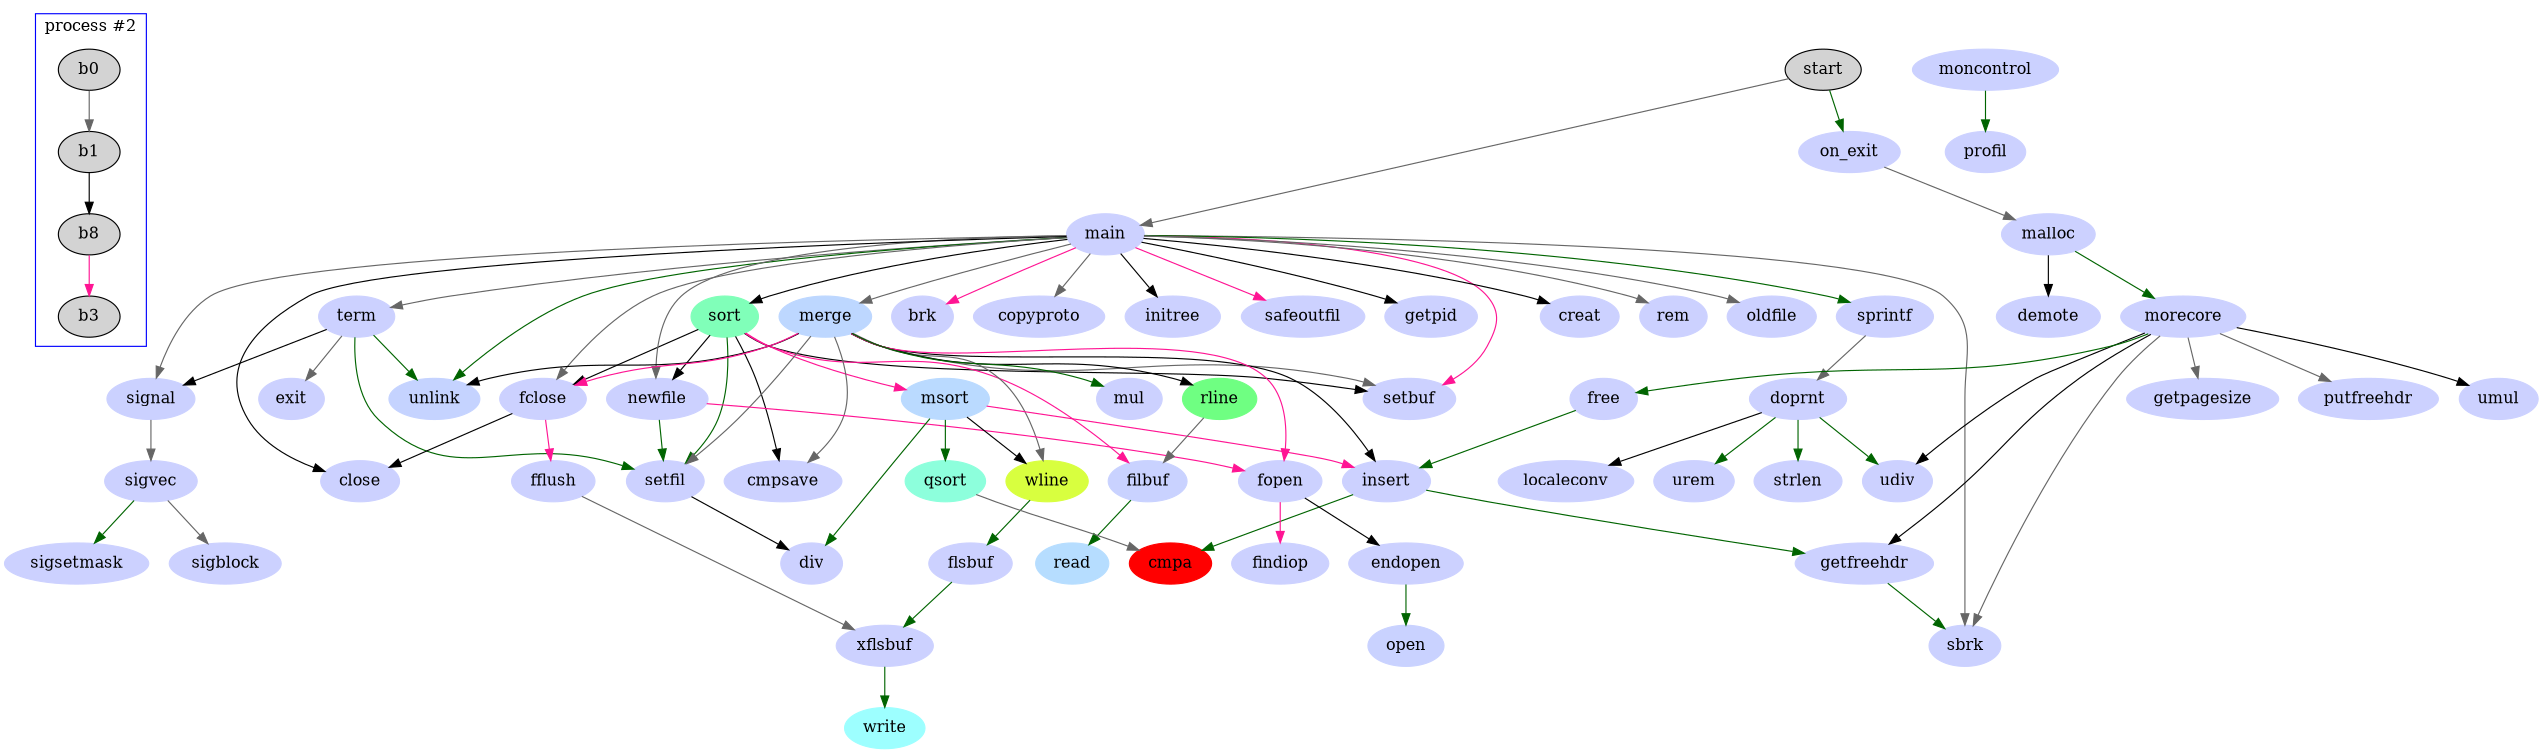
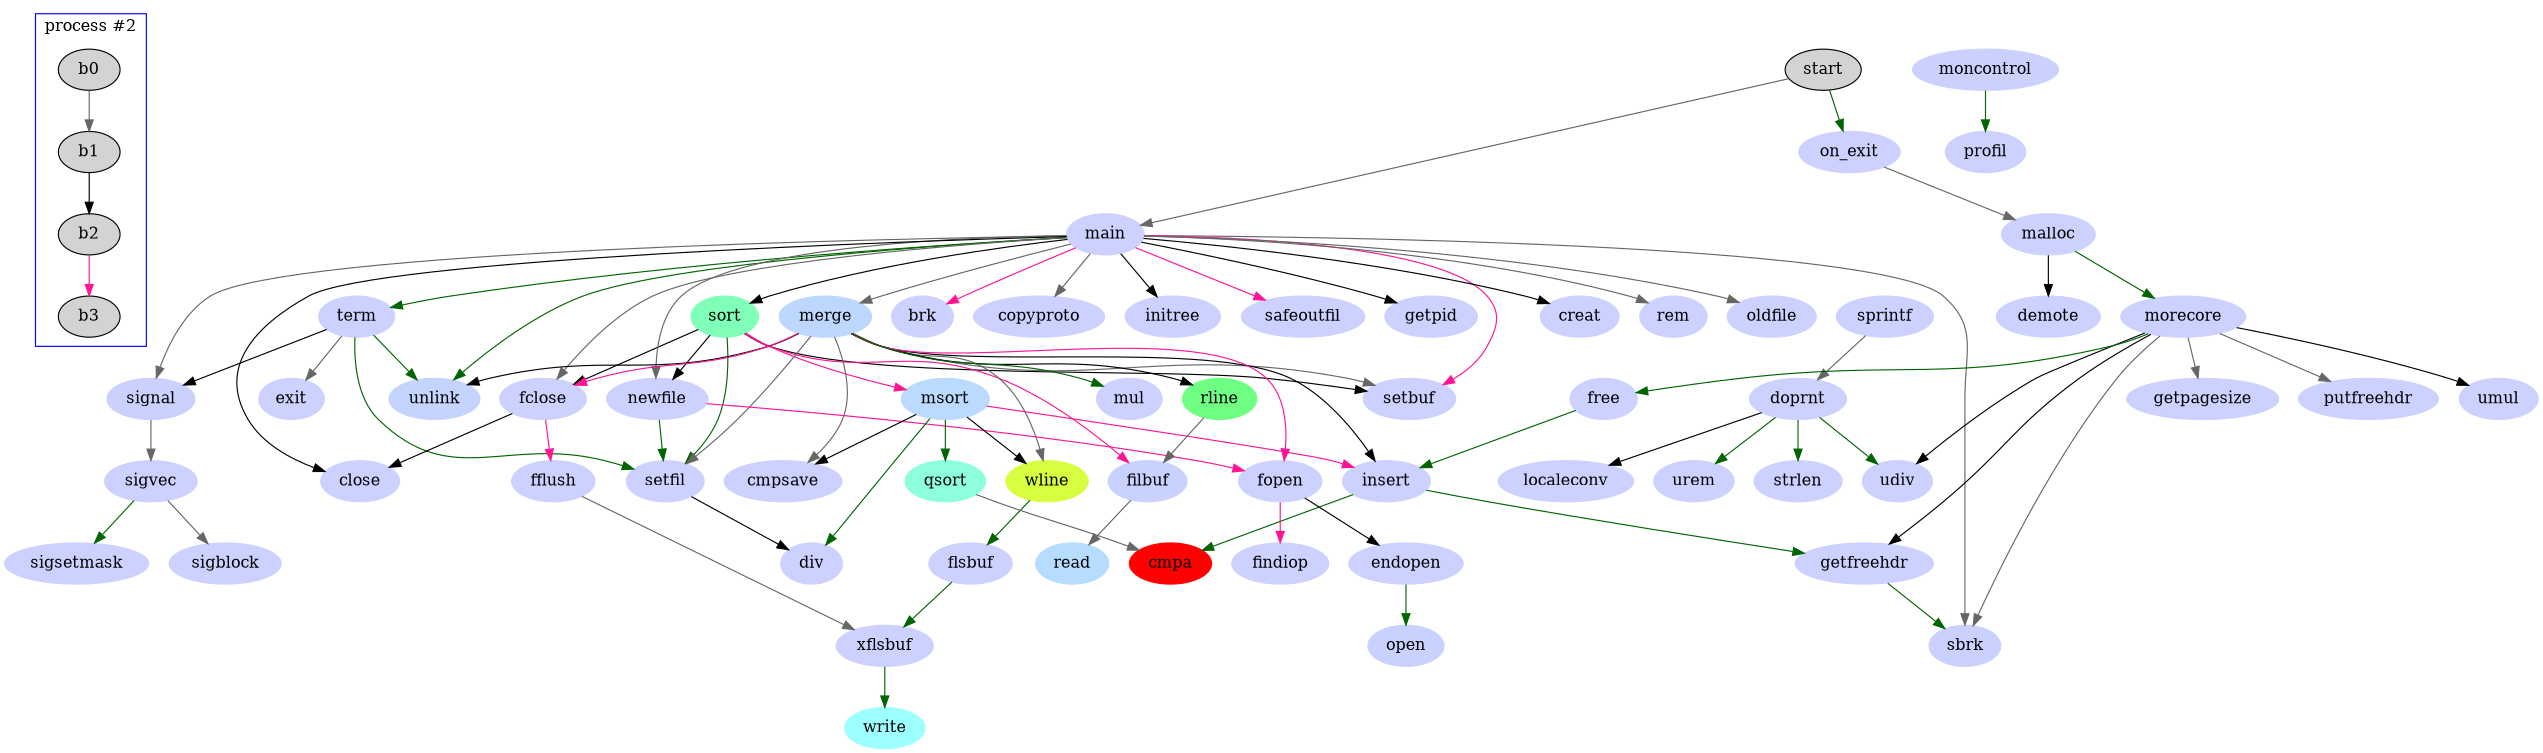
  digraph {
    node [style=filled color="0.650 0.200 1.000"]
    edge [color=gray40]
    b0 [color=""]
    b1 [color=""]
-   b2 [label=b8 color=""]
+   b2 [color=""]
    b3 [color=""]
    sort [color="0.408 0.498 1.000"]
    main
    merge [color="0.603 0.258 1.000"]
    term
    signal [color="0.647 0.204 1.000"]
    sbrk [color="0.647 0.204 1.000"]
    unlink [color="0.628 0.227 1.000"]
    newfile
    fclose
    close
    brk
    setbuf
    copyproto
    initree
    safeoutfil
    getpid
    sprintf
    creat
    rem
    oldfile
    start [color=""]
    on_exit
    malloc
    msort [color="0.590 0.273 1.000"]
    filbuf [color="0.641 0.212 1.000"]
    setfil
    insert
    wline [color="0.201 0.753 1.000"]
    cmpsave
    rline [color="0.355 0.563 1.000"]
    fopen
    mul
    exit
    sigvec
    fflush
    doprnt
    morecore
    demote
    qsort [color="0.449 0.447 1.000"]
    div
    read [color="0.578 0.289 1.000"]
    cmpa [color="0.000 1.000 1.000"]
    getfreehdr
    flsbuf
    endopen
    findiop
    sigblock
    sigsetmask
    xflsbuf
    udiv
    urem
    strlen
    localeconv
    open [color="0.641 0.212 1.000"]
    write [color="0.499 0.386 1.000"]
    free
    getpagesize
    putfreehdr
    umul
    moncontrol [color="0.647 0.204 1.000"]
    profil
    subgraph cluster_1 {
      color=blue
      label="process #2"
      b0
      b1
      b2
      b3
    }
    b0 -> b1
    b1 -> b2 [color=black]
    b2 -> b3 [color=deeppink]
    sort -> newfile [color=black]
    sort -> fclose [color=black]
    sort -> setbuf [color=black]
    sort -> msort [color=deeppink]
    sort -> filbuf [color=deeppink]
    sort -> setfil [color=darkgreen]
    main -> sort [color=black]
    main -> merge
-   main -> term
+   main -> term [color=darkgreen]
    main -> signal
    main -> sbrk
    main -> unlink [color=darkgreen]
    main -> newfile
    main -> fclose
    main -> close [color=black]
    main -> brk [color=deeppink]
    main -> setbuf [color=deeppink]
    main -> copyproto
    main -> initree [color=black]
    main -> safeoutfil [color=deeppink]
    main -> getpid [color=black]
-   main -> sprintf [color=darkgreen]
    main -> creat [color=black]
    main -> rem
    main -> oldfile
    merge -> unlink [color=black]
    merge -> fclose [color=deeppink]
    merge -> setbuf
    merge -> setfil
    merge -> insert [color=black]
    merge -> wline
    merge -> cmpsave
    merge -> rline [color=black]
    merge -> fopen [color=deeppink]
    merge -> mul [color=darkgreen]
    term -> signal [color=black]
    term -> unlink [color=darkgreen]
    term -> setfil [color=darkgreen]
    term -> exit
    signal -> sigvec
    newfile -> setfil [color=darkgreen]
    newfile -> fopen [color=deeppink]
    fclose -> close [color=black]
    fclose -> fflush [color=deeppink]
    sprintf -> doprnt
    start -> main
    start -> on_exit [color=darkgreen]
    on_exit -> malloc
    malloc -> morecore [color=darkgreen]
    malloc -> demote [color=black]
    msort -> insert [color=deeppink]
    msort -> wline [color=black]
-   sort -> cmpsave [color=black]
+   msort -> cmpsave [color=black]
    msort -> qsort [color=darkgreen]
    msort -> div [color=darkgreen]
-   filbuf -> read [color=darkgreen]
+   filbuf -> read
    setfil -> div [color=black]
    insert -> cmpa [color=darkgreen]
    insert -> getfreehdr [color=darkgreen]
    wline -> flsbuf [color=darkgreen]
    rline -> filbuf
    fopen -> endopen [color=black]
    fopen -> findiop [color=deeppink]
    sigvec -> sigblock
    sigvec -> sigsetmask [color=darkgreen]
    fflush -> xflsbuf
    doprnt -> udiv [color=darkgreen]
    doprnt -> urem [color=darkgreen]
    doprnt -> strlen [color=darkgreen]
    doprnt -> localeconv [color=black]
    morecore -> sbrk
    morecore -> getfreehdr [color=black]
    morecore -> udiv [color=black]
    morecore -> free [color=darkgreen]
    morecore -> getpagesize
    morecore -> putfreehdr
    morecore -> umul [color=black]
    qsort -> cmpa
    getfreehdr -> sbrk [color=darkgreen]
    flsbuf -> xflsbuf [color=darkgreen]
    endopen -> open [color=darkgreen]
    xflsbuf -> write [color=darkgreen]
    free -> insert [color=darkgreen]
    moncontrol -> profil [color=darkgreen]
  }
